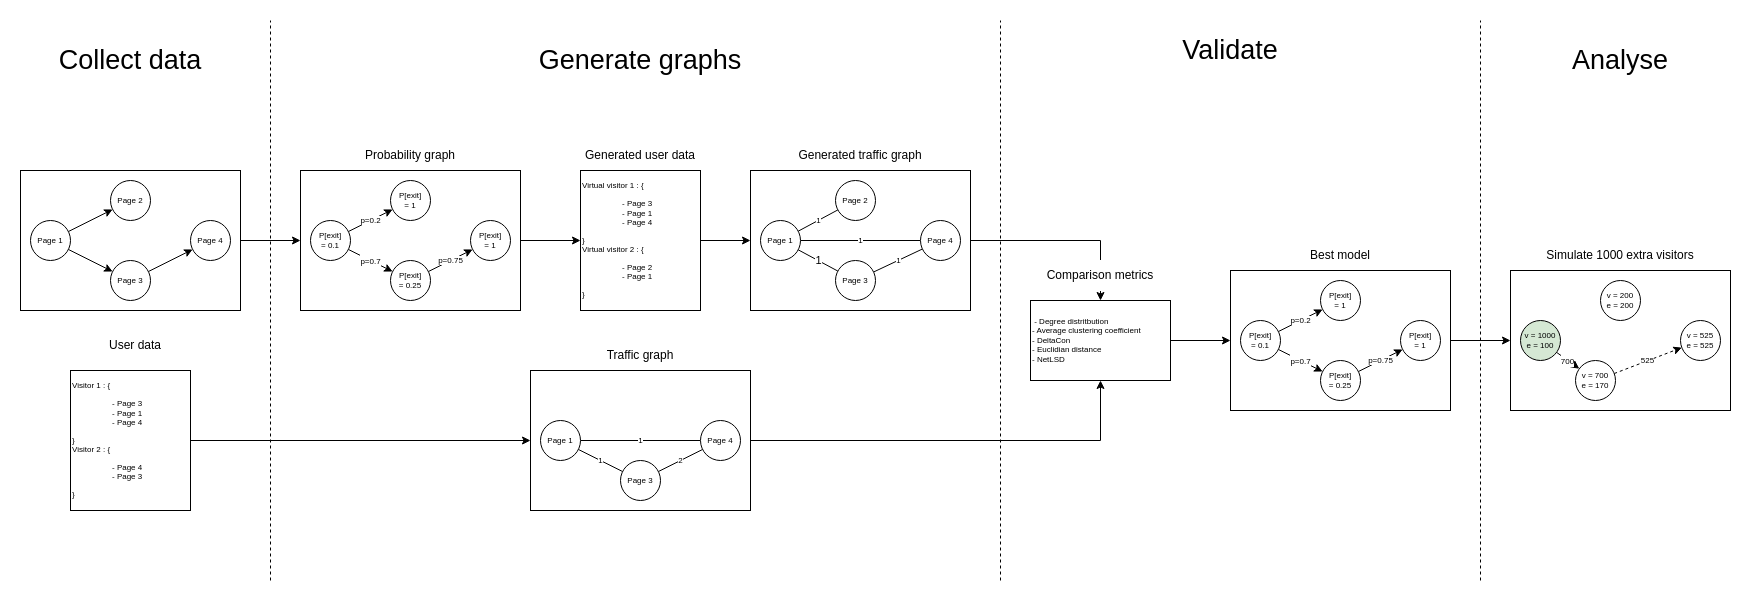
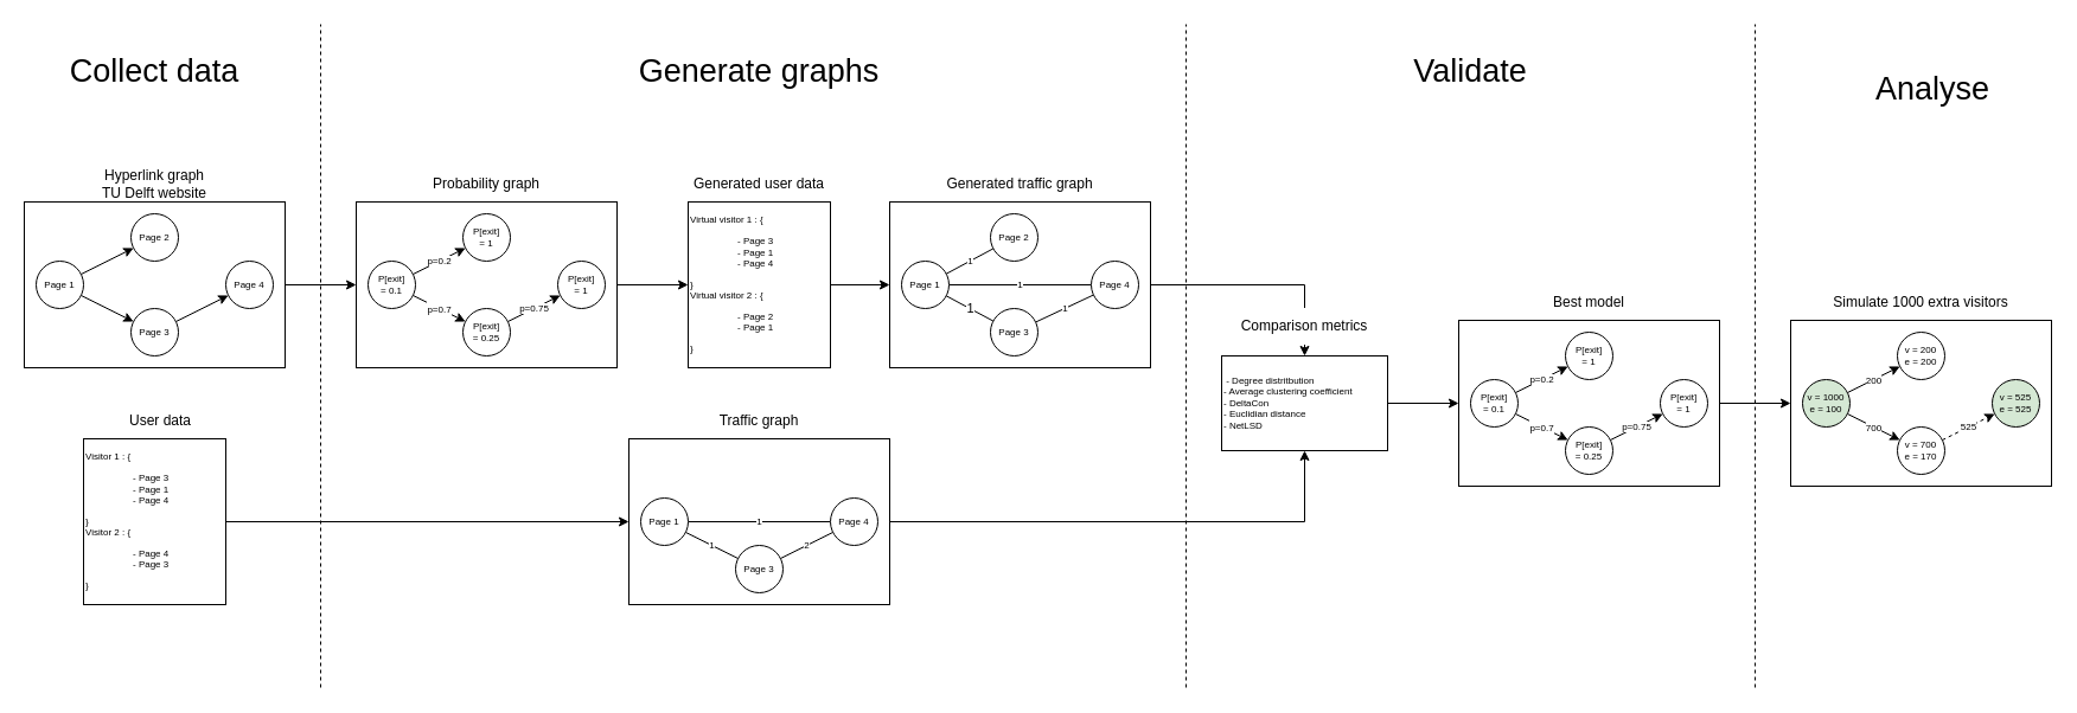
  <mxCell id="0" />
  <mxCell id="1" parent="0" />
  <mxCell id="2" style="edgeStyle=orthogonalEdgeStyle;rounded=0;orthogonalLoop=1;jettySize=auto;html=1;entryX=0.5;entryY=0;entryDx=0;entryDy=0;endArrow=classic;endFill=1;fontSize=8;" edge="1" parent="1" source="40" target="52"><mxGeometry relative="1" as="geometry"><Array as="points"><mxPoint x="1100" y="240" /></Array></mxGeometry></mxCell>
  <mxCell id="3" value="" style="rounded=0;whiteSpace=wrap;html=1;labelBackgroundColor=none;fontSize=27;align=left;" vertex="1" parent="1"><mxGeometry x="1030" y="260" width="140" height="30" as="geometry" /></mxCell>
  <mxCell id="4" style="edgeStyle=orthogonalEdgeStyle;rounded=0;orthogonalLoop=1;jettySize=auto;html=1;entryX=0.5;entryY=1;entryDx=0;entryDy=0;endArrow=classic;endFill=1;fontSize=8;" edge="1" parent="1" source="5" target="52"><mxGeometry relative="1" as="geometry" /></mxCell>
  <mxCell id="5" value="" style="rounded=0;whiteSpace=wrap;html=1;fontSize=8;labelBackgroundColor=none;" vertex="1" parent="1"><mxGeometry x="530" y="370" width="220" height="140" as="geometry" /></mxCell>
  <mxCell id="6" style="edgeStyle=none;rounded=0;orthogonalLoop=1;jettySize=auto;html=1;entryX=0;entryY=0.5;entryDx=0;entryDy=0;endArrow=classic;endFill=1;fontSize=8;" edge="1" parent="1" source="7" target="37"><mxGeometry relative="1" as="geometry" /></mxCell>
  <mxCell id="7" value="" style="rounded=0;whiteSpace=wrap;html=1;fontSize=8;labelBackgroundColor=none;" vertex="1" parent="1"><mxGeometry x="300" y="170" width="220" height="140" as="geometry" /></mxCell>
  <mxCell id="8" style="edgeStyle=none;rounded=0;orthogonalLoop=1;jettySize=auto;html=1;entryX=0;entryY=0.5;entryDx=0;entryDy=0;endArrow=classic;endFill=1;fontSize=8;" edge="1" parent="1" source="9" target="7"><mxGeometry relative="1" as="geometry" /></mxCell>
  <mxCell id="9" value="" style="rounded=0;whiteSpace=wrap;html=1;fontSize=8;labelBackgroundColor=none;" vertex="1" parent="1"><mxGeometry x="20" y="170" width="220" height="140" as="geometry" /></mxCell>
  <mxCell id="10" style="edgeStyle=none;rounded=0;orthogonalLoop=1;jettySize=auto;html=1;" edge="1" parent="1" source="12" target="15"><mxGeometry relative="1" as="geometry" /></mxCell>
  <mxCell id="11" style="edgeStyle=none;rounded=0;orthogonalLoop=1;jettySize=auto;html=1;endArrow=classic;endFill=1;fontSize=8;" edge="1" parent="1" source="12" target="13"><mxGeometry relative="1" as="geometry" /></mxCell>
  <mxCell id="12" value="Page 1" style="ellipse;whiteSpace=wrap;html=1;aspect=fixed;fontSize=8;" vertex="1" parent="1"><mxGeometry x="30" y="220" width="40" height="40" as="geometry" /></mxCell>
  <mxCell id="13" value="Page 2" style="ellipse;whiteSpace=wrap;html=1;aspect=fixed;fontSize=8;" vertex="1" parent="1"><mxGeometry x="110" y="180" width="40" height="40" as="geometry" /></mxCell>
  <mxCell id="14" style="edgeStyle=none;rounded=0;orthogonalLoop=1;jettySize=auto;html=1;fontSize=8;" edge="1" parent="1" source="15" target="16"><mxGeometry relative="1" as="geometry" /></mxCell>
  <mxCell id="15" value="Page 3" style="ellipse;whiteSpace=wrap;html=1;aspect=fixed;fontSize=8;" vertex="1" parent="1"><mxGeometry x="110" y="260" width="40" height="40" as="geometry" /></mxCell>
  <mxCell id="16" value="Page 4" style="ellipse;whiteSpace=wrap;html=1;aspect=fixed;fontSize=8;" vertex="1" parent="1"><mxGeometry x="190" y="220" width="40" height="40" as="geometry" /></mxCell>
+ <mxCell id="17" value="&lt;div&gt;Hyperlink graph &lt;br&gt;&lt;/div&gt;&lt;div&gt;TU Delft website&lt;/div&gt;" style="text;html=1;strokeColor=none;fillColor=none;align=center;verticalAlign=middle;whiteSpace=wrap;rounded=0;labelBackgroundColor=none;fontSize=12;" vertex="1" parent="1"><mxGeometry x="20" y="140" width="220" height="30" as="geometry" /></mxCell>
  <mxCell id="18" style="edgeStyle=none;rounded=0;orthogonalLoop=1;jettySize=auto;html=1;entryX=0;entryY=0.5;entryDx=0;entryDy=0;endArrow=classic;endFill=1;fontSize=8;" edge="1" parent="1" source="19" target="5"><mxGeometry relative="1" as="geometry" /></mxCell>
  <mxCell id="19" value="&lt;div style=&quot;font-size: 8px&quot;&gt;Visitor 1 : {&lt;/div&gt;&lt;blockquote style=&quot;font-size: 8px&quot;&gt;&lt;div style=&quot;font-size: 8px&quot;&gt;- Page 3&lt;/div&gt;&lt;div style=&quot;font-size: 8px&quot;&gt;- Page 1&lt;/div&gt;&lt;div style=&quot;font-size: 8px&quot;&gt;- Page 4&lt;br&gt;&lt;/div&gt;&lt;/blockquote&gt;&lt;div style=&quot;font-size: 8px&quot;&gt;}&lt;/div&gt;&lt;div style=&quot;font-size: 8px&quot;&gt;Visitor 2 : {&lt;/div&gt;&lt;blockquote style=&quot;font-size: 8px&quot;&gt;&lt;div style=&quot;font-size: 8px&quot;&gt;- Page 4&lt;/div&gt;&lt;div style=&quot;font-size: 8px&quot;&gt;- Page 3&lt;br&gt;&lt;/div&gt;&lt;/blockquote&gt;&lt;div style=&quot;font-size: 8px&quot;&gt;}&lt;br style=&quot;font-size: 8px&quot;&gt;&lt;/div&gt;" style="rounded=0;whiteSpace=wrap;html=1;labelBackgroundColor=none;fontSize=8;align=left;" vertex="1" parent="1"><mxGeometry x="70" y="370" width="120" height="140" as="geometry" /></mxCell>
  <mxCell id="20" value="1" style="edgeStyle=none;rounded=0;orthogonalLoop=1;jettySize=auto;html=1;endArrow=none;endFill=0;fontSize=8;" edge="1" parent="1" source="22" target="24"><mxGeometry relative="1" as="geometry" /></mxCell>
  <mxCell id="21" value="1" style="edgeStyle=none;rounded=0;orthogonalLoop=1;jettySize=auto;html=1;exitX=1;exitY=0.5;exitDx=0;exitDy=0;endArrow=none;endFill=0;fontSize=8;" edge="1" parent="1" source="22" target="25"><mxGeometry relative="1" as="geometry" /></mxCell>
  <mxCell id="22" value="Page 1" style="ellipse;whiteSpace=wrap;html=1;aspect=fixed;fontSize=8;" vertex="1" parent="1"><mxGeometry x="540" y="420" width="40" height="40" as="geometry" /></mxCell>
  <mxCell id="23" value="2" style="edgeStyle=none;rounded=0;orthogonalLoop=1;jettySize=auto;html=1;fontSize=8;endArrow=none;endFill=0;" edge="1" parent="1" source="24" target="25"><mxGeometry relative="1" as="geometry" /></mxCell>
  <mxCell id="24" value="Page 3" style="ellipse;whiteSpace=wrap;html=1;aspect=fixed;fontSize=8;" vertex="1" parent="1"><mxGeometry x="620" y="460" width="40" height="40" as="geometry" /></mxCell>
  <mxCell id="25" value="Page 4" style="ellipse;whiteSpace=wrap;html=1;aspect=fixed;fontSize=8;" vertex="1" parent="1"><mxGeometry x="700" y="420" width="40" height="40" as="geometry" /></mxCell>
  <mxCell id="26" value="Traffic graph" style="text;html=1;strokeColor=none;fillColor=none;align=center;verticalAlign=middle;whiteSpace=wrap;rounded=0;labelBackgroundColor=none;fontSize=12;" vertex="1" parent="1"><mxGeometry x="535" y="340" width="210" height="30" as="geometry" /></mxCell>
  <mxCell id="27" value="&lt;div style=&quot;font-size: 8px&quot;&gt;p=0.2&lt;/div&gt;" style="rounded=0;orthogonalLoop=1;jettySize=auto;html=1;" edge="1" parent="1" source="29" target="30"><mxGeometry relative="1" as="geometry" /></mxCell>
  <mxCell id="28" value="&lt;font style=&quot;font-size: 8px&quot;&gt;p=0.7&lt;/font&gt;" style="edgeStyle=none;rounded=0;orthogonalLoop=1;jettySize=auto;html=1;" edge="1" parent="1" source="29" target="32"><mxGeometry relative="1" as="geometry" /></mxCell>
  <mxCell id="29" value="&lt;div&gt;P[exit] &lt;br&gt;&lt;/div&gt;&lt;div&gt;= 0.1&lt;br&gt;&lt;/div&gt;" style="ellipse;whiteSpace=wrap;html=1;aspect=fixed;fontSize=8;" vertex="1" parent="1"><mxGeometry x="310" y="220" width="40" height="40" as="geometry" /></mxCell>
  <mxCell id="30" value="&lt;div&gt;P[exit]&lt;/div&gt;&lt;div&gt;= 1&lt;br&gt;&lt;/div&gt;" style="ellipse;whiteSpace=wrap;html=1;aspect=fixed;fontSize=8;" vertex="1" parent="1"><mxGeometry x="390" y="180" width="40" height="40" as="geometry" /></mxCell>
  <mxCell id="31" value="p=0.75" style="edgeStyle=none;rounded=0;orthogonalLoop=1;jettySize=auto;html=1;fontSize=8;" edge="1" parent="1" source="32" target="33"><mxGeometry relative="1" as="geometry" /></mxCell>
  <mxCell id="32" value="&lt;div&gt;P[exit]&lt;/div&gt;&lt;div&gt;= 0.25&lt;br&gt;&lt;/div&gt;" style="ellipse;whiteSpace=wrap;html=1;aspect=fixed;fontSize=8;" vertex="1" parent="1"><mxGeometry x="390" y="260" width="40" height="40" as="geometry" /></mxCell>
  <mxCell id="33" value="&lt;div&gt;P[exit]&lt;/div&gt;&lt;div&gt;= 1&lt;br&gt;&lt;/div&gt;" style="ellipse;whiteSpace=wrap;html=1;aspect=fixed;fontSize=8;" vertex="1" parent="1"><mxGeometry x="470" y="220" width="40" height="40" as="geometry" /></mxCell>
  <mxCell id="34" value="Probability graph" style="text;html=1;strokeColor=none;fillColor=none;align=center;verticalAlign=middle;whiteSpace=wrap;rounded=0;labelBackgroundColor=none;fontSize=12;" vertex="1" parent="1"><mxGeometry x="300" y="140" width="220" height="30" as="geometry" /></mxCell>
- <mxCell id="35" value="User data" style="text;html=1;strokeColor=none;fillColor=none;align=center;verticalAlign=middle;whiteSpace=wrap;rounded=0;labelBackgroundColor=none;fontSize=12;" vertex="1" parent="1"><mxGeometry x="30" y="330" width="210" height="30" as="geometry" /></mxCell>
+ <mxCell id="35" value="User data" style="text;html=1;strokeColor=none;fillColor=none;align=center;verticalAlign=middle;whiteSpace=wrap;rounded=0;labelBackgroundColor=none;fontSize=12;" vertex="1" parent="1"><mxGeometry x="30" y="340" width="210" height="30" as="geometry" /></mxCell>
  <mxCell id="36" style="edgeStyle=none;rounded=0;orthogonalLoop=1;jettySize=auto;html=1;entryX=0;entryY=0.5;entryDx=0;entryDy=0;endArrow=classic;endFill=1;fontSize=8;" edge="1" parent="1" source="37" target="40"><mxGeometry relative="1" as="geometry" /></mxCell>
  <mxCell id="37" value="&lt;div style=&quot;font-size: 8px&quot;&gt;Virtual visitor 1 : {&lt;/div&gt;&lt;blockquote style=&quot;font-size: 8px&quot;&gt;&lt;div style=&quot;font-size: 8px&quot;&gt;- Page 3&lt;br&gt;&lt;/div&gt;&lt;div style=&quot;font-size: 8px&quot;&gt;- Page 1&lt;/div&gt;&lt;div style=&quot;font-size: 8px&quot;&gt;- Page 4&lt;br&gt;&lt;/div&gt;&lt;/blockquote&gt;&lt;div style=&quot;font-size: 8px&quot;&gt;}&lt;/div&gt;&lt;div style=&quot;font-size: 8px&quot;&gt;Virtual visitor 2 : {&lt;/div&gt;&lt;blockquote style=&quot;font-size: 8px&quot;&gt;&lt;div style=&quot;font-size: 8px&quot;&gt;- Page 2&lt;br&gt;&lt;/div&gt;&lt;div style=&quot;font-size: 8px&quot;&gt;- Page 1&lt;br&gt;&lt;/div&gt;&lt;/blockquote&gt;&lt;div style=&quot;font-size: 8px&quot;&gt;}&lt;br style=&quot;font-size: 8px&quot;&gt;&lt;/div&gt;" style="rounded=0;whiteSpace=wrap;html=1;labelBackgroundColor=none;fontSize=8;align=left;" vertex="1" parent="1"><mxGeometry x="580" y="170" width="120" height="140" as="geometry" /></mxCell>
  <mxCell id="38" value="Generated traffic graph" style="text;html=1;strokeColor=none;fillColor=none;align=center;verticalAlign=middle;whiteSpace=wrap;rounded=0;labelBackgroundColor=none;fontSize=12;" vertex="1" parent="1"><mxGeometry x="755" y="140" width="210" height="30" as="geometry" /></mxCell>
  <mxCell id="39" value="Generated user data" style="text;html=1;strokeColor=none;fillColor=none;align=center;verticalAlign=middle;whiteSpace=wrap;rounded=0;labelBackgroundColor=none;fontSize=12;" vertex="1" parent="1"><mxGeometry x="535" y="140" width="210" height="30" as="geometry" /></mxCell>
  <mxCell id="40" value="" style="rounded=0;whiteSpace=wrap;html=1;fontSize=8;labelBackgroundColor=none;" vertex="1" parent="1"><mxGeometry x="750" y="170" width="220" height="140" as="geometry" /></mxCell>
  <mxCell id="41" value="1" style="edgeStyle=none;rounded=0;orthogonalLoop=1;jettySize=auto;html=1;endArrow=none;endFill=0;" edge="1" parent="1" source="44" target="47"><mxGeometry relative="1" as="geometry" /></mxCell>
  <mxCell id="42" value="1" style="edgeStyle=none;rounded=0;orthogonalLoop=1;jettySize=auto;html=1;endArrow=none;endFill=0;fontSize=8;" edge="1" parent="1" source="44" target="45"><mxGeometry relative="1" as="geometry" /></mxCell>
  <mxCell id="43" value="1" style="edgeStyle=none;rounded=0;orthogonalLoop=1;jettySize=auto;html=1;endArrow=none;endFill=0;fontSize=8;" edge="1" parent="1" source="44" target="48"><mxGeometry relative="1" as="geometry" /></mxCell>
  <mxCell id="44" value="Page 1" style="ellipse;whiteSpace=wrap;html=1;aspect=fixed;fontSize=8;" vertex="1" parent="1"><mxGeometry x="760" y="220" width="40" height="40" as="geometry" /></mxCell>
  <mxCell id="45" value="Page 2" style="ellipse;whiteSpace=wrap;html=1;aspect=fixed;fontSize=8;" vertex="1" parent="1"><mxGeometry x="835" y="180" width="40" height="40" as="geometry" /></mxCell>
  <mxCell id="46" value="1" style="edgeStyle=none;rounded=0;orthogonalLoop=1;jettySize=auto;html=1;fontSize=8;endArrow=none;endFill=0;" edge="1" parent="1" source="47" target="48"><mxGeometry relative="1" as="geometry" /></mxCell>
  <mxCell id="47" value="Page 3" style="ellipse;whiteSpace=wrap;html=1;aspect=fixed;fontSize=8;" vertex="1" parent="1"><mxGeometry x="835" y="260" width="40" height="40" as="geometry" /></mxCell>
  <mxCell id="48" value="Page 4" style="ellipse;whiteSpace=wrap;html=1;aspect=fixed;fontSize=8;" vertex="1" parent="1"><mxGeometry x="920" y="220" width="40" height="40" as="geometry" /></mxCell>
  <mxCell id="49" value="" style="endArrow=none;dashed=1;html=1;fontSize=8;" edge="1" parent="1"><mxGeometry width="50" height="50" relative="1" as="geometry"><mxPoint x="270" y="580" as="sourcePoint" /><mxPoint x="270" as="targetPoint" y="20" /></mxGeometry></mxCell>
  <mxCell id="50" value="" style="endArrow=none;dashed=1;html=1;fontSize=8;" edge="1" parent="1"><mxGeometry width="50" height="50" relative="1" as="geometry"><mxPoint x="1000" y="580" as="sourcePoint" /><mxPoint x="1000" as="targetPoint" y="20" /></mxGeometry></mxCell>
  <mxCell id="51" style="edgeStyle=orthogonalEdgeStyle;rounded=0;orthogonalLoop=1;jettySize=auto;html=1;entryX=0;entryY=0.5;entryDx=0;entryDy=0;endArrow=classic;endFill=1;fontSize=27;" edge="1" parent="1" source="52" target="58"><mxGeometry relative="1" as="geometry" /></mxCell>
  <mxCell id="52" value="&amp;nbsp;- Degree distritbution&lt;div&gt;- Average clustering coefficient&lt;br&gt;&lt;/div&gt;&lt;div&gt;- DeltaCon&lt;/div&gt;&lt;div&gt;- Euclidian distance&lt;/div&gt;&lt;div&gt;- NetLSD&lt;br&gt;&lt;/div&gt;" style="rounded=0;whiteSpace=wrap;html=1;labelBackgroundColor=none;fontSize=8;align=left;" vertex="1" parent="1"><mxGeometry x="1030" y="300" width="140" height="80" as="geometry" /></mxCell>
  <mxCell id="53" value="Collect data" style="text;html=1;strokeColor=none;fillColor=none;align=center;verticalAlign=middle;whiteSpace=wrap;rounded=0;labelBackgroundColor=none;fontSize=27;" vertex="1" parent="1"><mxGeometry x="20" y="30" width="220" height="60" as="geometry" /></mxCell>
  <mxCell id="54" value="Generate graphs" style="text;html=1;strokeColor=none;fillColor=none;align=center;verticalAlign=middle;whiteSpace=wrap;rounded=0;labelBackgroundColor=none;fontSize=27;" vertex="1" parent="1"><mxGeometry x="490" y="30" width="300" height="60" as="geometry" /></mxCell>
- <mxCell id="55" value="Validate" style="text;html=1;strokeColor=none;fillColor=none;align=center;verticalAlign=middle;whiteSpace=wrap;rounded=0;labelBackgroundColor=none;fontSize=27;" vertex="1" parent="1"><mxGeometry x="1150" y="20" width="160" height="60" as="geometry" /></mxCell>
+ <mxCell id="55" value="Validate" style="text;html=1;strokeColor=none;fillColor=none;align=center;verticalAlign=middle;whiteSpace=wrap;rounded=0;labelBackgroundColor=none;fontSize=27;" vertex="1" parent="1"><mxGeometry x="1160" y="30" width="160" height="60" as="geometry" /></mxCell>
  <mxCell id="56" value="" style="endArrow=none;dashed=1;html=1;fontSize=8;" edge="1" parent="1"><mxGeometry width="50" height="50" relative="1" as="geometry"><mxPoint x="1480" y="580" as="sourcePoint" /><mxPoint x="1480" as="targetPoint" y="20" /></mxGeometry></mxCell>
  <mxCell id="57" style="edgeStyle=orthogonalEdgeStyle;rounded=0;orthogonalLoop=1;jettySize=auto;html=1;endArrow=classic;endFill=1;fontSize=27;" edge="1" parent="1" source="58" target="68"><mxGeometry relative="1" as="geometry" /></mxCell>
  <mxCell id="58" value="" style="rounded=0;whiteSpace=wrap;html=1;fontSize=8;labelBackgroundColor=none;" vertex="1" parent="1"><mxGeometry x="1230" y="270" width="220" height="140" as="geometry" /></mxCell>
  <mxCell id="59" value="&lt;div style=&quot;font-size: 8px&quot;&gt;p=0.2&lt;/div&gt;" style="rounded=0;orthogonalLoop=1;jettySize=auto;html=1;" edge="1" parent="1" source="61" target="62"><mxGeometry relative="1" as="geometry" /></mxCell>
  <mxCell id="60" value="&lt;font style=&quot;font-size: 8px&quot;&gt;p=0.7&lt;/font&gt;" style="edgeStyle=none;rounded=0;orthogonalLoop=1;jettySize=auto;html=1;" edge="1" parent="1" source="61" target="64"><mxGeometry relative="1" as="geometry" /></mxCell>
  <mxCell id="61" value="&lt;div&gt;P[exit] &lt;br&gt;&lt;/div&gt;&lt;div&gt;= 0.1&lt;br&gt;&lt;/div&gt;" style="ellipse;whiteSpace=wrap;html=1;aspect=fixed;fontSize=8;" vertex="1" parent="1"><mxGeometry x="1240" y="320" width="40" height="40" as="geometry" /></mxCell>
  <mxCell id="62" value="&lt;div&gt;P[exit]&lt;/div&gt;&lt;div&gt;= 1&lt;br&gt;&lt;/div&gt;" style="ellipse;whiteSpace=wrap;html=1;aspect=fixed;fontSize=8;" vertex="1" parent="1"><mxGeometry x="1320" y="280" width="40" height="40" as="geometry" /></mxCell>
  <mxCell id="63" value="p=0.75" style="edgeStyle=none;rounded=0;orthogonalLoop=1;jettySize=auto;html=1;fontSize=8;" edge="1" parent="1" source="64" target="65"><mxGeometry relative="1" as="geometry" /></mxCell>
  <mxCell id="64" value="&lt;div&gt;P[exit]&lt;/div&gt;&lt;div&gt;= 0.25&lt;br&gt;&lt;/div&gt;" style="ellipse;whiteSpace=wrap;html=1;aspect=fixed;fontSize=8;" vertex="1" parent="1"><mxGeometry x="1320" y="360" width="40" height="40" as="geometry" /></mxCell>
  <mxCell id="65" value="&lt;div&gt;P[exit]&lt;/div&gt;&lt;div&gt;= 1&lt;br&gt;&lt;/div&gt;" style="ellipse;whiteSpace=wrap;html=1;aspect=fixed;fontSize=8;" vertex="1" parent="1"><mxGeometry x="1400" y="320" width="40" height="40" as="geometry" /></mxCell>
  <mxCell id="66" value="Best model" style="text;html=1;strokeColor=none;fillColor=none;align=center;verticalAlign=middle;whiteSpace=wrap;rounded=0;labelBackgroundColor=none;fontSize=12;" vertex="1" parent="1"><mxGeometry x="1230" y="240" width="220" height="30" as="geometry" /></mxCell>
  <mxCell id="67" value="Comparison metrics" style="text;html=1;strokeColor=#FFFFFF;fillColor=none;align=center;verticalAlign=middle;whiteSpace=wrap;rounded=0;labelBackgroundColor=none;fontSize=12;" vertex="1" parent="1"><mxGeometry x="1030" y="260" width="140" height="30" as="geometry" /></mxCell>
  <mxCell id="68" value="" style="rounded=0;whiteSpace=wrap;html=1;fontSize=8;labelBackgroundColor=none;" vertex="1" parent="1"><mxGeometry x="1510" y="270" width="220" height="140" as="geometry" /></mxCell>
+ <mxCell id="69" value="&lt;font style=&quot;font-size: 8px&quot;&gt;200&lt;/font&gt;" style="rounded=0;orthogonalLoop=1;jettySize=auto;html=1;" edge="1" parent="1" source="71" target="72"><mxGeometry relative="1" as="geometry" /></mxCell>
  <mxCell id="70" value="&lt;font style=&quot;font-size: 8px&quot;&gt;700&lt;/font&gt;" style="edgeStyle=none;rounded=0;orthogonalLoop=1;jettySize=auto;html=1;" edge="1" parent="1" source="71" target="74"><mxGeometry relative="1" as="geometry" /></mxCell>
  <mxCell id="71" value="&lt;div&gt;v = 1000&lt;/div&gt;&lt;div&gt;e = 100&lt;br&gt;&lt;/div&gt;" style="ellipse;whiteSpace=wrap;html=1;aspect=fixed;fontSize=8;fillColor=#d5e8d4;" vertex="1" parent="1"><mxGeometry x="1520" y="320" width="40" height="40" as="geometry" /></mxCell>
  <mxCell id="72" value="&lt;div&gt;v = 200&lt;/div&gt;&lt;div&gt;e = 200&lt;br&gt;&lt;/div&gt;" style="ellipse;whiteSpace=wrap;html=1;aspect=fixed;fontSize=8;" vertex="1" parent="1"><mxGeometry x="1600" y="280" width="40" height="40" as="geometry" /></mxCell>
  <mxCell id="73" value="525" style="edgeStyle=none;rounded=0;orthogonalLoop=1;jettySize=auto;html=1;fontSize=8;dashed=1;" edge="1" parent="1" source="74" target="75"><mxGeometry relative="1" as="geometry" /></mxCell>
- <mxCell id="74" value="&lt;div&gt;v = 700&lt;/div&gt;&lt;div&gt;e = 170&lt;br&gt;&lt;/div&gt;" style="ellipse;whiteSpace=wrap;html=1;aspect=fixed;fontSize=8;" vertex="1" parent="1"><mxGeometry x="1575" y="360" width="40" height="40" as="geometry" /></mxCell>
- <mxCell id="75" value="&lt;div&gt;v = 525&lt;/div&gt;&lt;div&gt;e = 525&lt;br&gt;&lt;/div&gt;" style="ellipse;whiteSpace=wrap;html=1;aspect=fixed;fontSize=8;" vertex="1" parent="1"><mxGeometry x="1680" y="320" width="40" height="40" as="geometry" /></mxCell>
+ <mxCell id="74" value="&lt;div&gt;v = 700&lt;/div&gt;&lt;div&gt;e = 170&lt;br&gt;&lt;/div&gt;" style="ellipse;whiteSpace=wrap;html=1;aspect=fixed;fontSize=8;" vertex="1" parent="1"><mxGeometry x="1600" y="360" width="40" height="40" as="geometry" /></mxCell>
+ <mxCell id="75" value="&lt;div&gt;v = 525&lt;/div&gt;&lt;div&gt;e = 525&lt;br&gt;&lt;/div&gt;" style="ellipse;whiteSpace=wrap;html=1;aspect=fixed;fontSize=8;fillColor=#d5e8d4;" vertex="1" parent="1"><mxGeometry x="1680" y="320" width="40" height="40" as="geometry" /></mxCell>
  <mxCell id="76" value="Simulate 1000 extra visitors" style="text;html=1;strokeColor=none;fillColor=none;align=center;verticalAlign=middle;whiteSpace=wrap;rounded=0;labelBackgroundColor=none;fontSize=12;" vertex="1" parent="1"><mxGeometry x="1510" y="240" width="220" height="30" as="geometry" /></mxCell>
- <mxCell id="77" value="Analyse" style="text;html=1;strokeColor=none;fillColor=none;align=center;verticalAlign=middle;whiteSpace=wrap;rounded=0;labelBackgroundColor=none;fontSize=27;" vertex="1" parent="1"><mxGeometry x="1540" y="30" width="160" height="60" as="geometry" /></mxCell>
+ <mxCell id="77" value="Analyse" style="text;html=1;strokeColor=none;fillColor=none;align=center;verticalAlign=middle;whiteSpace=wrap;rounded=0;labelBackgroundColor=none;fontSize=27;" vertex="1" parent="1"><mxGeometry x="1550" y="45" width="160" height="60" as="geometry" /></mxCell>
